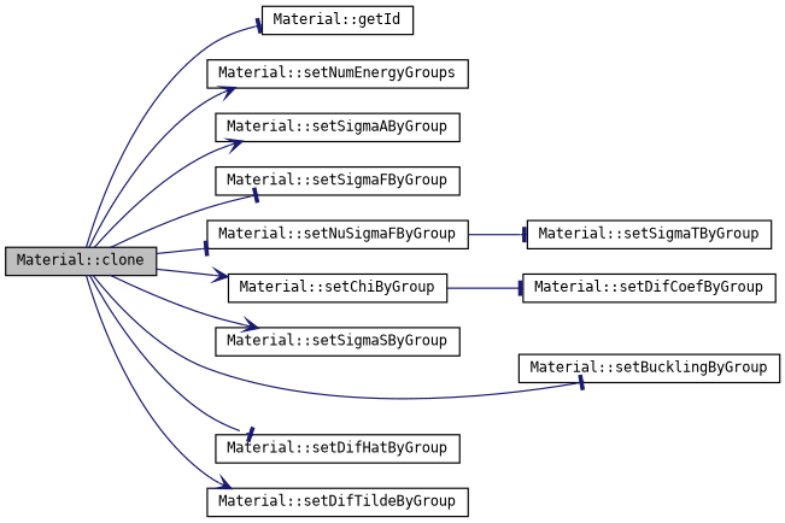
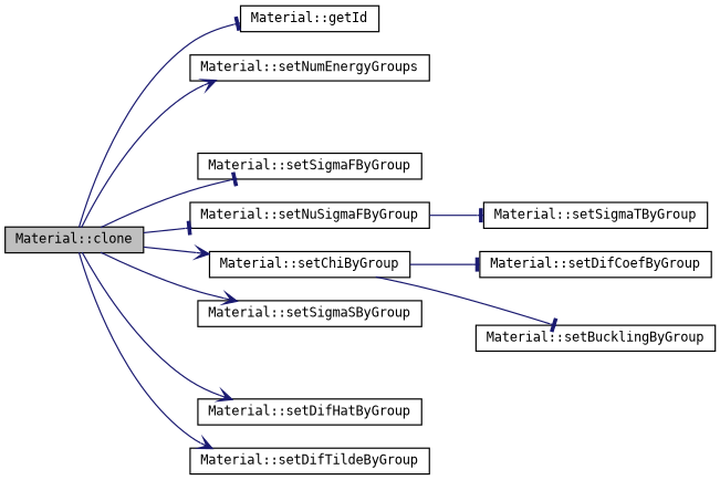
  digraph {
    fontname="DejaVu Sans Mono"
    rankdir=LR
    node [color=black fillcolor=white fontname="DejaVu Sans Mono" fontsize=10 shape=record style=filled]
    edge [arrowhead=tee color=midnightblue fontname="DejaVu Sans Mono" fontsize=10 labelfontname=Helvetica labelfontsize=10 style=solid]
    n1 [fillcolor=grey75 fontcolor=black height=0.2 label="Material::clone" width=0.4]
    n2 [height=0.2 label="Material::getId" width=0.4]
    n3 [height=0.2 label="Material::setNumEnergyGroups" width=0.4]
-   n4 [height=0.2 label="Material::setSigmaAByGroup" width=0.4]
    n5 [height=0.2 label="Material::setSigmaFByGroup" width=0.4]
    n6 [height=0.2 label="Material::setNuSigmaFByGroup" width=0.4]
    n7 [height=0.2 label="Material::setChiByGroup" width=0.4]
    n8 [height=0.2 label="Material::setSigmaSByGroup" width=0.4]
    n9 [height=0.2 label="Material::setBucklingByGroup" width=0.4]
    n10 [height=0.2 label="Material::setDifHatByGroup" width=0.4]
    n11 [height=0.2 label="Material::setDifTildeByGroup" width=0.4]
    n12 [height=0.2 label="Material::setSigmaTByGroup" width=0.4]
    n13 [height=0.2 label="Material::setDifCoefByGroup" width=0.4]
    n1 -> n2
    n1 -> n3 [arrowhead=vee]
-   n1 -> n4 [arrowhead=vee]
    n1 -> n5
    n1 -> n6
    n1 -> n7 [arrowhead=vee]
    n1 -> n8 [arrowhead=vee]
-   n1 -> n9
-   n1 -> n10
+   n7 -> n9
+   n1 -> n10 [arrowhead=vee]
    n1 -> n11 [arrowhead=vee]
    n6 -> n12
    n7 -> n13
  }
